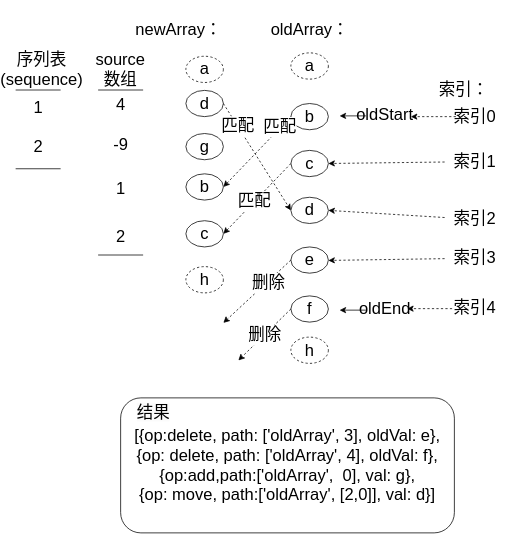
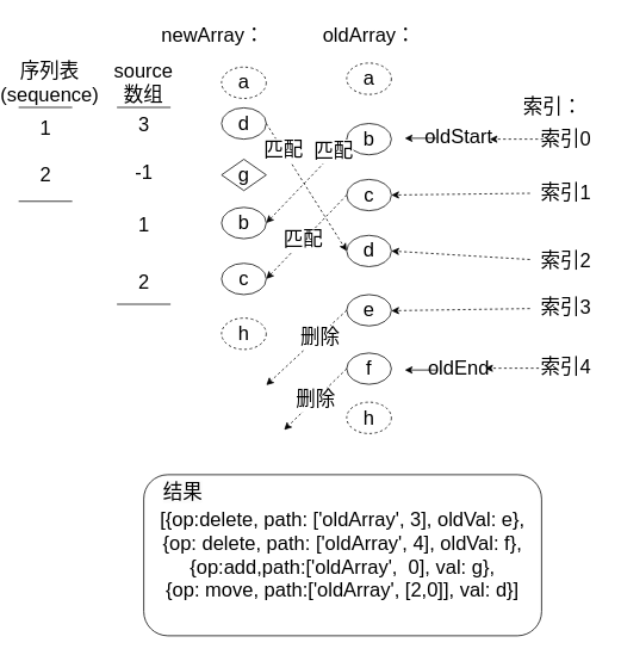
  <mxCell id="0" />
  <mxCell id="1" parent="0" />
  <mxCell id="2" value="a" style="ellipse;whiteSpace=wrap;html=1;dashed=1;fontSize=22;" parent="1" vertex="1"><mxGeometry x="387" y="70" width="50" height="35" as="geometry" /></mxCell>
  <mxCell id="3" value="a" style="ellipse;whiteSpace=wrap;html=1;dashed=1;fontSize=22;" parent="1" vertex="1"><mxGeometry x="247" y="74.5" width="50" height="35" as="geometry" /></mxCell>
  <mxCell id="4" value="b" style="ellipse;whiteSpace=wrap;html=1;fontSize=22;" parent="1" vertex="1"><mxGeometry x="387" y="137.5" width="50" height="35" as="geometry" /></mxCell>
  <mxCell id="5" value="b" style="ellipse;whiteSpace=wrap;html=1;fontSize=22;" parent="1" vertex="1"><mxGeometry x="247" y="231.25" width="50" height="35" as="geometry" /></mxCell>
  <mxCell id="6" value="c" style="ellipse;whiteSpace=wrap;html=1;fontSize=22;" parent="1" vertex="1"><mxGeometry x="387" y="200" width="50" height="35" as="geometry" /></mxCell>
  <mxCell id="7" value="d" style="ellipse;whiteSpace=wrap;html=1;fontSize=22;" parent="1" vertex="1"><mxGeometry x="387" y="262.5" width="50" height="35" as="geometry" /></mxCell>
  <mxCell id="8" value="e" style="ellipse;whiteSpace=wrap;html=1;fontSize=22;" parent="1" vertex="1"><mxGeometry x="387" y="328.75" width="50" height="35" as="geometry" /></mxCell>
  <mxCell id="9" value="f" style="ellipse;whiteSpace=wrap;html=1;fontSize=22;" parent="1" vertex="1"><mxGeometry x="387" y="394" width="50" height="35" as="geometry" /></mxCell>
  <mxCell id="10" value="h" style="ellipse;whiteSpace=wrap;html=1;dashed=1;fontSize=22;" parent="1" vertex="1"><mxGeometry x="387" y="449" width="50" height="35" as="geometry" /></mxCell>
  <mxCell id="11" value="h" style="ellipse;whiteSpace=wrap;html=1;dashed=1;fontSize=22;" parent="1" vertex="1"><mxGeometry x="247" y="355" width="50" height="35" as="geometry" /></mxCell>
  <mxCell id="12" value="c" style="ellipse;whiteSpace=wrap;html=1;fontSize=22;" parent="1" vertex="1"><mxGeometry x="247" y="293.75" width="50" height="35" as="geometry" /></mxCell>
  <mxCell id="13" value="d" style="ellipse;whiteSpace=wrap;html=1;fontSize=22;" parent="1" vertex="1"><mxGeometry x="247" y="120" width="50" height="35" as="geometry" /></mxCell>
- <mxCell id="14" value="g" style="ellipse;whiteSpace=wrap;html=1;fontSize=22;" parent="1" vertex="1"><mxGeometry x="247" y="177.5" width="50" height="35" as="geometry" /></mxCell>
+ <mxCell id="14" value="g" style="rhombus;whiteSpace=wrap;html=1;fontSize=22;" parent="1" vertex="1"><mxGeometry x="247" y="177.5" width="50" height="35" as="geometry" /></mxCell>
  <mxCell id="15" value="newArray：" style="text;html=1;align=center;verticalAlign=middle;resizable=0;points=[];autosize=1;strokeColor=none;fillColor=none;fontSize=22;" parent="1" vertex="1"><mxGeometry x="167" y="20" width="140" height="40" as="geometry" /></mxCell>
  <mxCell id="16" value="oldArray：" style="text;html=1;align=center;verticalAlign=middle;resizable=0;points=[];autosize=1;strokeColor=none;fillColor=none;fontSize=22;" parent="1" vertex="1"><mxGeometry x="347" y="20" width="130" height="40" as="geometry" /></mxCell>
  <mxCell id="17" style="edgeStyle=orthogonalEdgeStyle;rounded=0;orthogonalLoop=1;jettySize=auto;html=1;exitX=0.5;exitY=1;exitDx=0;exitDy=0;fontSize=22;" parent="1" source="8" target="8" edge="1"><mxGeometry relative="1" as="geometry" /></mxCell>
  <mxCell id="18" value="" style="endArrow=classic;html=1;rounded=0;exitX=1;exitY=0.5;exitDx=0;exitDy=0;entryX=0;entryY=0.5;entryDx=0;entryDy=0;dashed=1;fontSize=22;" parent="1" source="13" target="7" edge="1"><mxGeometry width="50" height="50" relative="1" as="geometry"><mxPoint x="57" y="320" as="sourcePoint" /><mxPoint x="107" y="270" as="targetPoint" /></mxGeometry></mxCell>
  <mxCell id="19" value="匹配" style="edgeLabel;html=1;align=center;verticalAlign=middle;resizable=0;points=[];fontSize=22;" parent="18" vertex="1" connectable="0"><mxGeometry x="-0.584" relative="1" as="geometry"><mxPoint as="offset" /></mxGeometry></mxCell>
  <mxCell id="20" value="" style="endArrow=classic;html=1;rounded=0;exitX=0;exitY=0.5;exitDx=0;exitDy=0;entryX=1;entryY=0.5;entryDx=0;entryDy=0;dashed=1;fontSize=22;" parent="1" source="4" target="5" edge="1"><mxGeometry width="50" height="50" relative="1" as="geometry"><mxPoint x="57" y="320" as="sourcePoint" /><mxPoint x="107" y="270" as="targetPoint" /></mxGeometry></mxCell>
  <mxCell id="21" value="匹配" style="edgeLabel;html=1;align=center;verticalAlign=middle;resizable=0;points=[];fontSize=22;" parent="20" vertex="1" connectable="0"><mxGeometry x="-0.696" y="-2" relative="1" as="geometry"><mxPoint as="offset" /></mxGeometry></mxCell>
  <mxCell id="22" value="" style="endArrow=classic;html=1;rounded=0;exitX=0;exitY=0.5;exitDx=0;exitDy=0;entryX=1;entryY=0.5;entryDx=0;entryDy=0;dashed=1;fontSize=22;" parent="1" source="6" target="12" edge="1"><mxGeometry width="50" height="50" relative="1" as="geometry"><mxPoint x="397" y="165" as="sourcePoint" /><mxPoint x="307" y="259" as="targetPoint" /></mxGeometry></mxCell>
  <mxCell id="23" value="匹配" style="edgeLabel;html=1;align=center;verticalAlign=middle;resizable=0;points=[];fontSize=22;" parent="22" vertex="1" connectable="0"><mxGeometry x="0.083" relative="1" as="geometry"><mxPoint x="-1" as="offset" /></mxGeometry></mxCell>
  <mxCell id="24" value="" style="endArrow=classic;html=1;rounded=0;exitX=0;exitY=0.5;exitDx=0;exitDy=0;dashed=1;fontSize=22;" parent="1" source="8" edge="1"><mxGeometry width="50" height="50" relative="1" as="geometry"><mxPoint x="57" y="320" as="sourcePoint" /><mxPoint x="297" y="430" as="targetPoint" /></mxGeometry></mxCell>
  <mxCell id="25" value="删除" style="edgeLabel;html=1;align=center;verticalAlign=middle;resizable=0;points=[];fontSize=22;" parent="24" vertex="1" connectable="0"><mxGeometry x="-0.29" y="1" relative="1" as="geometry"><mxPoint x="1" as="offset" /></mxGeometry></mxCell>
  <mxCell id="26" value="删除" style="endArrow=classic;html=1;rounded=0;exitX=0;exitY=0.5;exitDx=0;exitDy=0;dashed=1;fontSize=22;" parent="1" source="9" edge="1"><mxGeometry width="50" height="50" relative="1" as="geometry"><mxPoint x="397" y="356" as="sourcePoint" /><mxPoint x="317" y="480" as="targetPoint" /></mxGeometry></mxCell>
  <mxCell id="27" value="索引：" style="text;html=1;align=center;verticalAlign=middle;resizable=0;points=[];autosize=1;strokeColor=none;fillColor=none;fontSize=22;" parent="1" vertex="1"><mxGeometry x="572" y="100" width="90" height="40" as="geometry" /></mxCell>
  <mxCell id="28" value="" style="endArrow=classic;html=1;rounded=0;fontSize=22;" parent="1" edge="1"><mxGeometry width="50" height="50" relative="1" as="geometry"><mxPoint x="487" y="154" as="sourcePoint" /><mxPoint x="452" y="154" as="targetPoint" /></mxGeometry></mxCell>
  <mxCell id="29" value="oldStart" style="text;html=1;align=center;verticalAlign=middle;resizable=0;points=[];autosize=1;strokeColor=none;fillColor=none;fontSize=22;" parent="1" vertex="1"><mxGeometry x="462" y="132.5" width="100" height="40" as="geometry" /></mxCell>
  <mxCell id="30" value="" style="endArrow=classic;html=1;rounded=0;fontSize=22;" parent="1" edge="1"><mxGeometry width="50" height="50" relative="1" as="geometry"><mxPoint x="487" y="413" as="sourcePoint" /><mxPoint x="452" y="413" as="targetPoint" /></mxGeometry></mxCell>
  <mxCell id="31" value="oldEnd" style="text;html=1;align=center;verticalAlign=middle;resizable=0;points=[];autosize=1;strokeColor=none;fillColor=none;fontSize=22;" parent="1" vertex="1"><mxGeometry x="467" y="391.5" width="90" height="40" as="geometry" /></mxCell>
  <mxCell id="32" value="索引0" style="text;html=1;align=center;verticalAlign=middle;resizable=0;points=[];autosize=1;strokeColor=none;fillColor=none;fontSize=22;" parent="1" vertex="1"><mxGeometry x="592" y="135" width="80" height="40" as="geometry" /></mxCell>
  <mxCell id="33" value="索引1" style="text;html=1;align=center;verticalAlign=middle;resizable=0;points=[];autosize=1;strokeColor=none;fillColor=none;fontSize=22;" parent="1" vertex="1"><mxGeometry x="592" y="195" width="80" height="40" as="geometry" /></mxCell>
  <mxCell id="34" value="" style="endArrow=classic;html=1;rounded=0;exitX=0;exitY=0.5;exitDx=0;exitDy=0;exitPerimeter=0;dashed=1;fontSize=22;" parent="1" edge="1"><mxGeometry width="50" height="50" relative="1" as="geometry"><mxPoint x="607" y="155" as="sourcePoint" /><mxPoint x="547" y="155" as="targetPoint" /></mxGeometry></mxCell>
  <mxCell id="35" value="" style="endArrow=classic;html=1;rounded=0;dashed=1;entryX=1;entryY=0.5;entryDx=0;entryDy=0;fontSize=22;" parent="1" source="33" target="6" edge="1"><mxGeometry width="50" height="50" relative="1" as="geometry"><mxPoint x="617" y="165" as="sourcePoint" /><mxPoint x="557" y="165" as="targetPoint" /></mxGeometry></mxCell>
  <mxCell id="36" value="索引2" style="text;html=1;align=center;verticalAlign=middle;resizable=0;points=[];autosize=1;strokeColor=none;fillColor=none;fontSize=22;" parent="1" vertex="1"><mxGeometry x="592" y="272" width="80" height="40" as="geometry" /></mxCell>
  <mxCell id="37" value="" style="endArrow=classic;html=1;rounded=0;dashed=1;entryX=1;entryY=0.5;entryDx=0;entryDy=0;fontSize=22;" parent="1" source="36" edge="1"><mxGeometry width="50" height="50" relative="1" as="geometry"><mxPoint x="617" y="227" as="sourcePoint" /><mxPoint x="437" y="280" as="targetPoint" /></mxGeometry></mxCell>
  <mxCell id="38" value="索引3" style="text;html=1;align=center;verticalAlign=middle;resizable=0;points=[];autosize=1;strokeColor=none;fillColor=none;fontSize=22;" parent="1" vertex="1"><mxGeometry x="592" y="323.75" width="80" height="40" as="geometry" /></mxCell>
  <mxCell id="39" value="" style="endArrow=classic;html=1;rounded=0;dashed=1;entryX=1;entryY=0.5;entryDx=0;entryDy=0;fontSize=22;" parent="1" source="38" edge="1"><mxGeometry width="50" height="50" relative="1" as="geometry"><mxPoint x="617" y="293.75" as="sourcePoint" /><mxPoint x="437" y="346.75" as="targetPoint" /></mxGeometry></mxCell>
  <mxCell id="40" value="索引4" style="text;html=1;align=center;verticalAlign=middle;resizable=0;points=[];autosize=1;strokeColor=none;fillColor=none;fontSize=22;" parent="1" vertex="1"><mxGeometry x="592" y="390" width="80" height="40" as="geometry" /></mxCell>
  <mxCell id="41" value="" style="endArrow=classic;html=1;rounded=0;exitX=0;exitY=0.5;exitDx=0;exitDy=0;exitPerimeter=0;dashed=1;fontSize=22;" parent="1" edge="1"><mxGeometry width="50" height="50" relative="1" as="geometry"><mxPoint x="602" y="411" as="sourcePoint" /><mxPoint x="542" y="411" as="targetPoint" /></mxGeometry></mxCell>
  <mxCell id="42" value="source数组" style="text;html=1;strokeColor=none;fillColor=none;align=center;verticalAlign=middle;whiteSpace=wrap;rounded=0;fontSize=22;" parent="1" vertex="1"><mxGeometry x="115" y="77" width="90" height="30" as="geometry" /></mxCell>
- <mxCell id="43" value="4" style="text;html=1;align=center;verticalAlign=middle;resizable=0;points=[];autosize=1;strokeColor=none;fillColor=none;fontSize=22;" parent="1" vertex="1"><mxGeometry x="140" y="120" width="40" height="40" as="geometry" /></mxCell>
- <mxCell id="44" value="-9" style="text;html=1;align=center;verticalAlign=middle;resizable=0;points=[];autosize=1;strokeColor=none;fillColor=none;fontSize=22;" parent="1" vertex="1"><mxGeometry x="140" y="173" width="40" height="40" as="geometry" /></mxCell>
+ <mxCell id="43" value="3" style="text;html=1;align=center;verticalAlign=middle;resizable=0;points=[];autosize=1;strokeColor=none;fillColor=none;fontSize=22;" parent="1" vertex="1"><mxGeometry x="140" y="120" width="40" height="40" as="geometry" /></mxCell>
+ <mxCell id="44" value="-1" style="text;html=1;align=center;verticalAlign=middle;resizable=0;points=[];autosize=1;strokeColor=none;fillColor=none;fontSize=22;" parent="1" vertex="1"><mxGeometry x="140" y="173" width="40" height="40" as="geometry" /></mxCell>
  <mxCell id="45" value="1" style="text;html=1;align=center;verticalAlign=middle;resizable=0;points=[];autosize=1;strokeColor=none;fillColor=none;fontSize=22;" parent="1" vertex="1"><mxGeometry x="140" y="231.25" width="40" height="40" as="geometry" /></mxCell>
  <mxCell id="46" value="2" style="text;html=1;align=center;verticalAlign=middle;resizable=0;points=[];autosize=1;strokeColor=none;fillColor=none;fontSize=22;" parent="1" vertex="1"><mxGeometry x="140" y="295" width="40" height="40" as="geometry" /></mxCell>
  <mxCell id="47" value="" style="endArrow=none;html=1;rounded=0;fontSize=22;" parent="1" edge="1"><mxGeometry width="50" height="50" relative="1" as="geometry"><mxPoint x="130" y="119.5" as="sourcePoint" /><mxPoint x="190" y="119.5" as="targetPoint" /></mxGeometry></mxCell>
  <mxCell id="48" value="" style="endArrow=none;html=1;rounded=0;fontSize=22;" parent="1" edge="1"><mxGeometry width="50" height="50" relative="1" as="geometry"><mxPoint x="130" y="339.5" as="sourcePoint" /><mxPoint x="190" y="339.5" as="targetPoint" /></mxGeometry></mxCell>
  <mxCell id="49" value="序列表(sequence&lt;span style=&quot;background-color: initial; font-size: 22px;&quot;&gt;)&lt;/span&gt;" style="text;html=1;strokeColor=none;fillColor=none;align=center;verticalAlign=middle;whiteSpace=wrap;rounded=0;fontSize=22;" parent="1" vertex="1"><mxGeometry x="20" y="77" width="70" height="30" as="geometry" /></mxCell>
  <mxCell id="50" value="" style="endArrow=none;html=1;rounded=0;fontSize=22;" parent="1" edge="1"><mxGeometry width="50" height="50" relative="1" as="geometry"><mxPoint x="20" y="119.5" as="sourcePoint" /><mxPoint x="80" y="119.5" as="targetPoint" /></mxGeometry></mxCell>
  <mxCell id="51" value="1" style="text;html=1;align=center;verticalAlign=middle;resizable=0;points=[];autosize=1;strokeColor=none;fillColor=none;fontSize=22;" parent="1" vertex="1"><mxGeometry x="30" y="123" width="40" height="40" as="geometry" /></mxCell>
  <mxCell id="52" value="2" style="text;html=1;align=center;verticalAlign=middle;resizable=0;points=[];autosize=1;strokeColor=none;fillColor=none;fontSize=22;" parent="1" vertex="1"><mxGeometry x="30" y="175" width="40" height="40" as="geometry" /></mxCell>
  <mxCell id="53" value="" style="endArrow=none;html=1;rounded=0;fontSize=22;" parent="1" edge="1"><mxGeometry width="50" height="50" relative="1" as="geometry"><mxPoint x="20" y="224.5" as="sourcePoint" /><mxPoint x="80" y="224.5" as="targetPoint" /></mxGeometry></mxCell>
  <mxCell id="54" value="[{op:delete, path: ['oldArray', 3], oldVal: e},&lt;br style=&quot;font-size: 22px;&quot;&gt;{op: delete, path: ['oldArray', 4], oldVal: f},&lt;br style=&quot;font-size: 22px;&quot;&gt;{op:add,path:['oldArray',&amp;nbsp; 0], val: g},&lt;br style=&quot;font-size: 22px;&quot;&gt;{op: move, path:['oldArray', [2,0]], val: d}]" style="rounded=1;whiteSpace=wrap;html=1;fontSize=22;" parent="1" vertex="1"><mxGeometry x="160" y="530" width="445" height="180" as="geometry" /></mxCell>
  <mxCell id="55" value="&lt;span style=&quot;color: rgb(0, 0, 0); font-family: Helvetica; font-size: 22px; font-style: normal; font-variant-ligatures: normal; font-variant-caps: normal; font-weight: 400; letter-spacing: normal; orphans: 2; text-align: center; text-indent: 0px; text-transform: none; widows: 2; word-spacing: 0px; -webkit-text-stroke-width: 0px; background-color: rgb(251, 251, 251); text-decoration-thickness: initial; text-decoration-style: initial; text-decoration-color: initial; float: none; display: inline !important;&quot;&gt;结果&lt;/span&gt;" style="text;whiteSpace=wrap;html=1;fontSize=22;" parent="1" vertex="1"><mxGeometry x="180" y="530" width="60" height="40" as="geometry" /></mxCell>
